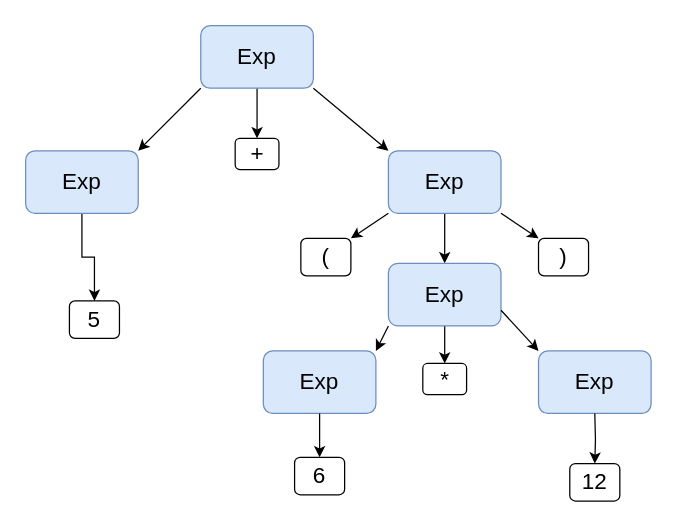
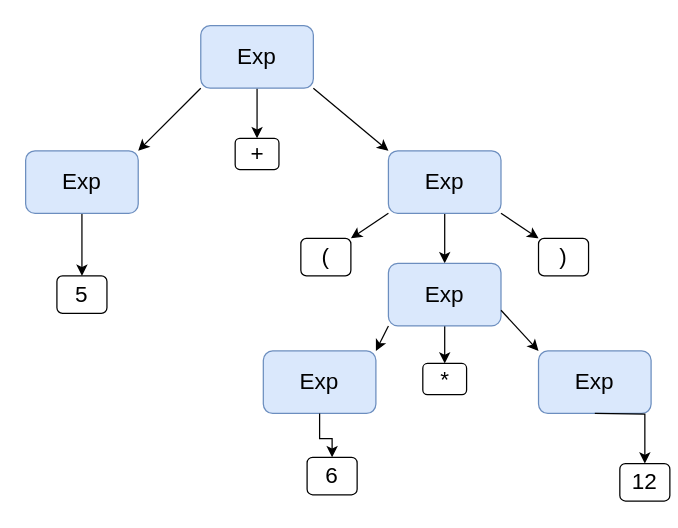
  <mxCell id="0" />
  <mxCell id="1" parent="0" />
  <mxCell id="2" value="" style="edgeStyle=orthogonalEdgeStyle;rounded=0;orthogonalLoop=1;jettySize=auto;html=1;" edge="1" parent="1" source="3" target="10"><mxGeometry relative="1" as="geometry" /></mxCell>
  <mxCell id="3" value="&lt;font style=&quot;font-size: 18px;&quot;&gt;Exp&lt;/font&gt;" style="rounded=1;whiteSpace=wrap;html=1;fillColor=#dae8fc;strokeColor=#6c8ebf;" vertex="1" parent="1"><mxGeometry x="160" y="20" width="90" height="50" as="geometry" /></mxCell>
  <mxCell id="4" value="" style="edgeStyle=orthogonalEdgeStyle;rounded=0;orthogonalLoop=1;jettySize=auto;html=1;" edge="1" parent="1" source="5" target="11"><mxGeometry relative="1" as="geometry" /></mxCell>
  <mxCell id="5" value="&lt;font style=&quot;font-size: 18px;&quot;&gt;Exp&lt;/font&gt;" style="rounded=1;whiteSpace=wrap;html=1;fillColor=#dae8fc;strokeColor=#6c8ebf;" vertex="1" parent="1"><mxGeometry x="20" y="120" width="90" height="50" as="geometry" /></mxCell>
  <mxCell id="6" value="" style="edgeStyle=orthogonalEdgeStyle;rounded=0;orthogonalLoop=1;jettySize=auto;html=1;" edge="1" parent="1" source="7" target="17"><mxGeometry relative="1" as="geometry" /></mxCell>
  <mxCell id="7" value="&lt;font style=&quot;font-size: 18px;&quot;&gt;Exp&lt;/font&gt;" style="rounded=1;whiteSpace=wrap;html=1;fillColor=#dae8fc;strokeColor=#6c8ebf;" vertex="1" parent="1"><mxGeometry x="310" y="120" width="90" height="50" as="geometry" /></mxCell>
  <mxCell id="8" value="" style="endArrow=classic;html=1;rounded=0;entryX=1;entryY=0;entryDx=0;entryDy=0;exitX=0;exitY=1;exitDx=0;exitDy=0;" edge="1" parent="1" source="3" target="5"><mxGeometry width="50" height="50" relative="1" as="geometry"><mxPoint x="150" y="50" as="sourcePoint" /><mxPoint x="200" y="0" as="targetPoint" /></mxGeometry></mxCell>
  <mxCell id="9" value="" style="endArrow=classic;html=1;rounded=0;entryX=0;entryY=0;entryDx=0;entryDy=0;exitX=1;exitY=1;exitDx=0;exitDy=0;" edge="1" parent="1" source="3" target="7"><mxGeometry width="50" height="50" relative="1" as="geometry"><mxPoint x="330" y="50" as="sourcePoint" /><mxPoint x="290" y="105" as="targetPoint" /></mxGeometry></mxCell>
  <mxCell id="10" value="&lt;font style=&quot;font-size: 18px;&quot;&gt;+&lt;/font&gt;" style="whiteSpace=wrap;html=1;rounded=1;" vertex="1" parent="1"><mxGeometry x="187.5" y="110" width="35" height="25" as="geometry" /></mxCell>
- <mxCell id="11" value="&lt;font style=&quot;font-size: 18px;&quot;&gt;5&lt;/font&gt;" style="rounded=1;whiteSpace=wrap;html=1;" vertex="1" parent="1"><mxGeometry x="55" y="240" width="40" height="30" as="geometry" /></mxCell>
+ <mxCell id="11" value="&lt;font style=&quot;font-size: 18px;&quot;&gt;5&lt;/font&gt;" style="rounded=1;whiteSpace=wrap;html=1;" vertex="1" parent="1"><mxGeometry x="45" y="220" width="40" height="30" as="geometry" /></mxCell>
  <mxCell id="12" value="&lt;font style=&quot;font-size: 18px;&quot;&gt;(&lt;/font&gt;" style="rounded=1;whiteSpace=wrap;html=1;" vertex="1" parent="1"><mxGeometry x="240" y="190" width="40" height="30" as="geometry" /></mxCell>
  <mxCell id="13" value="&lt;font style=&quot;font-size: 18px;&quot;&gt;)&lt;/font&gt;" style="rounded=1;whiteSpace=wrap;html=1;" vertex="1" parent="1"><mxGeometry x="430" y="190" width="40" height="30" as="geometry" /></mxCell>
  <mxCell id="14" value="" style="endArrow=classic;html=1;rounded=0;exitX=1;exitY=1;exitDx=0;exitDy=0;entryX=0;entryY=0;entryDx=0;entryDy=0;" edge="1" parent="1" source="7" target="13"><mxGeometry width="50" height="50" relative="1" as="geometry"><mxPoint x="410" y="180" as="sourcePoint" /><mxPoint x="460" y="130" as="targetPoint" /></mxGeometry></mxCell>
  <mxCell id="15" value="" style="endArrow=classic;html=1;rounded=0;exitX=0;exitY=1;exitDx=0;exitDy=0;entryX=1;entryY=0;entryDx=0;entryDy=0;" edge="1" parent="1" source="7" target="12"><mxGeometry width="50" height="50" relative="1" as="geometry"><mxPoint x="320" y="270" as="sourcePoint" /><mxPoint x="350" y="290" as="targetPoint" /></mxGeometry></mxCell>
  <mxCell id="16" value="" style="edgeStyle=orthogonalEdgeStyle;rounded=0;orthogonalLoop=1;jettySize=auto;html=1;" edge="1" parent="1" source="17" target="22"><mxGeometry relative="1" as="geometry" /></mxCell>
  <mxCell id="17" value="&lt;font style=&quot;font-size: 18px;&quot;&gt;Exp&lt;/font&gt;" style="rounded=1;whiteSpace=wrap;html=1;fillColor=#dae8fc;strokeColor=#6c8ebf;" vertex="1" parent="1"><mxGeometry x="310" y="210" width="90" height="50" as="geometry" /></mxCell>
  <mxCell id="18" value="&lt;font style=&quot;font-size: 18px;&quot;&gt;Exp&lt;/font&gt;" style="rounded=1;whiteSpace=wrap;html=1;fillColor=#dae8fc;strokeColor=#6c8ebf;" vertex="1" parent="1"><mxGeometry x="210" y="280" width="90" height="50" as="geometry" /></mxCell>
  <mxCell id="19" value="&lt;font style=&quot;font-size: 18px;&quot;&gt;Exp&lt;/font&gt;" style="rounded=1;whiteSpace=wrap;html=1;fillColor=#dae8fc;strokeColor=#6c8ebf;" vertex="1" parent="1"><mxGeometry x="430" y="280" width="90" height="50" as="geometry" /></mxCell>
  <mxCell id="20" value="" style="endArrow=classic;html=1;rounded=0;exitX=0;exitY=1;exitDx=0;exitDy=0;entryX=1;entryY=0;entryDx=0;entryDy=0;" edge="1" parent="1" source="17" target="18"><mxGeometry width="50" height="50" relative="1" as="geometry"><mxPoint x="320" y="260" as="sourcePoint" /><mxPoint x="310" y="280" as="targetPoint" /></mxGeometry></mxCell>
  <mxCell id="21" value="" style="endArrow=classic;html=1;rounded=0;exitX=1;exitY=0.75;exitDx=0;exitDy=0;entryX=0;entryY=0;entryDx=0;entryDy=0;" edge="1" parent="1" source="17" target="19"><mxGeometry width="50" height="50" relative="1" as="geometry"><mxPoint x="420" y="300" as="sourcePoint" /><mxPoint x="390" y="320" as="targetPoint" /></mxGeometry></mxCell>
  <mxCell id="22" value="&lt;font style=&quot;font-size: 18px;&quot;&gt;*&lt;/font&gt;" style="whiteSpace=wrap;html=1;rounded=1;" vertex="1" parent="1"><mxGeometry x="337.5" y="290" width="35" height="25" as="geometry" /></mxCell>
  <mxCell id="23" value="" style="edgeStyle=orthogonalEdgeStyle;rounded=0;orthogonalLoop=1;jettySize=auto;html=1;exitX=0.5;exitY=1;exitDx=0;exitDy=0;" edge="1" parent="1" target="24" source="18"><mxGeometry relative="1" as="geometry"><mxPoint x="255" y="315" as="sourcePoint" /></mxGeometry></mxCell>
- <mxCell id="24" value="&lt;font style=&quot;font-size: 18px;&quot;&gt;6&lt;/font&gt;" style="rounded=1;whiteSpace=wrap;html=1;" vertex="1" parent="1"><mxGeometry x="235" y="365" width="40" height="30" as="geometry" /></mxCell>
+ <mxCell id="24" value="&lt;font style=&quot;font-size: 18px;&quot;&gt;6&lt;/font&gt;" style="rounded=1;whiteSpace=wrap;html=1;" vertex="1" parent="1"><mxGeometry x="245" y="365" width="40" height="30" as="geometry" /></mxCell>
  <mxCell id="25" value="" style="edgeStyle=orthogonalEdgeStyle;rounded=0;orthogonalLoop=1;jettySize=auto;html=1;" edge="1" parent="1" target="26"><mxGeometry relative="1" as="geometry"><mxPoint x="475" y="330" as="sourcePoint" /></mxGeometry></mxCell>
- <mxCell id="26" value="&lt;font style=&quot;font-size: 18px;&quot;&gt;12&lt;/font&gt;" style="rounded=1;whiteSpace=wrap;html=1;" vertex="1" parent="1"><mxGeometry x="455" y="370" width="40" height="30" as="geometry" /></mxCell>
+ <mxCell id="26" value="&lt;font style=&quot;font-size: 18px;&quot;&gt;12&lt;/font&gt;" style="rounded=1;whiteSpace=wrap;html=1;" vertex="1" parent="1"><mxGeometry x="495" y="370" width="40" height="30" as="geometry" /></mxCell>
